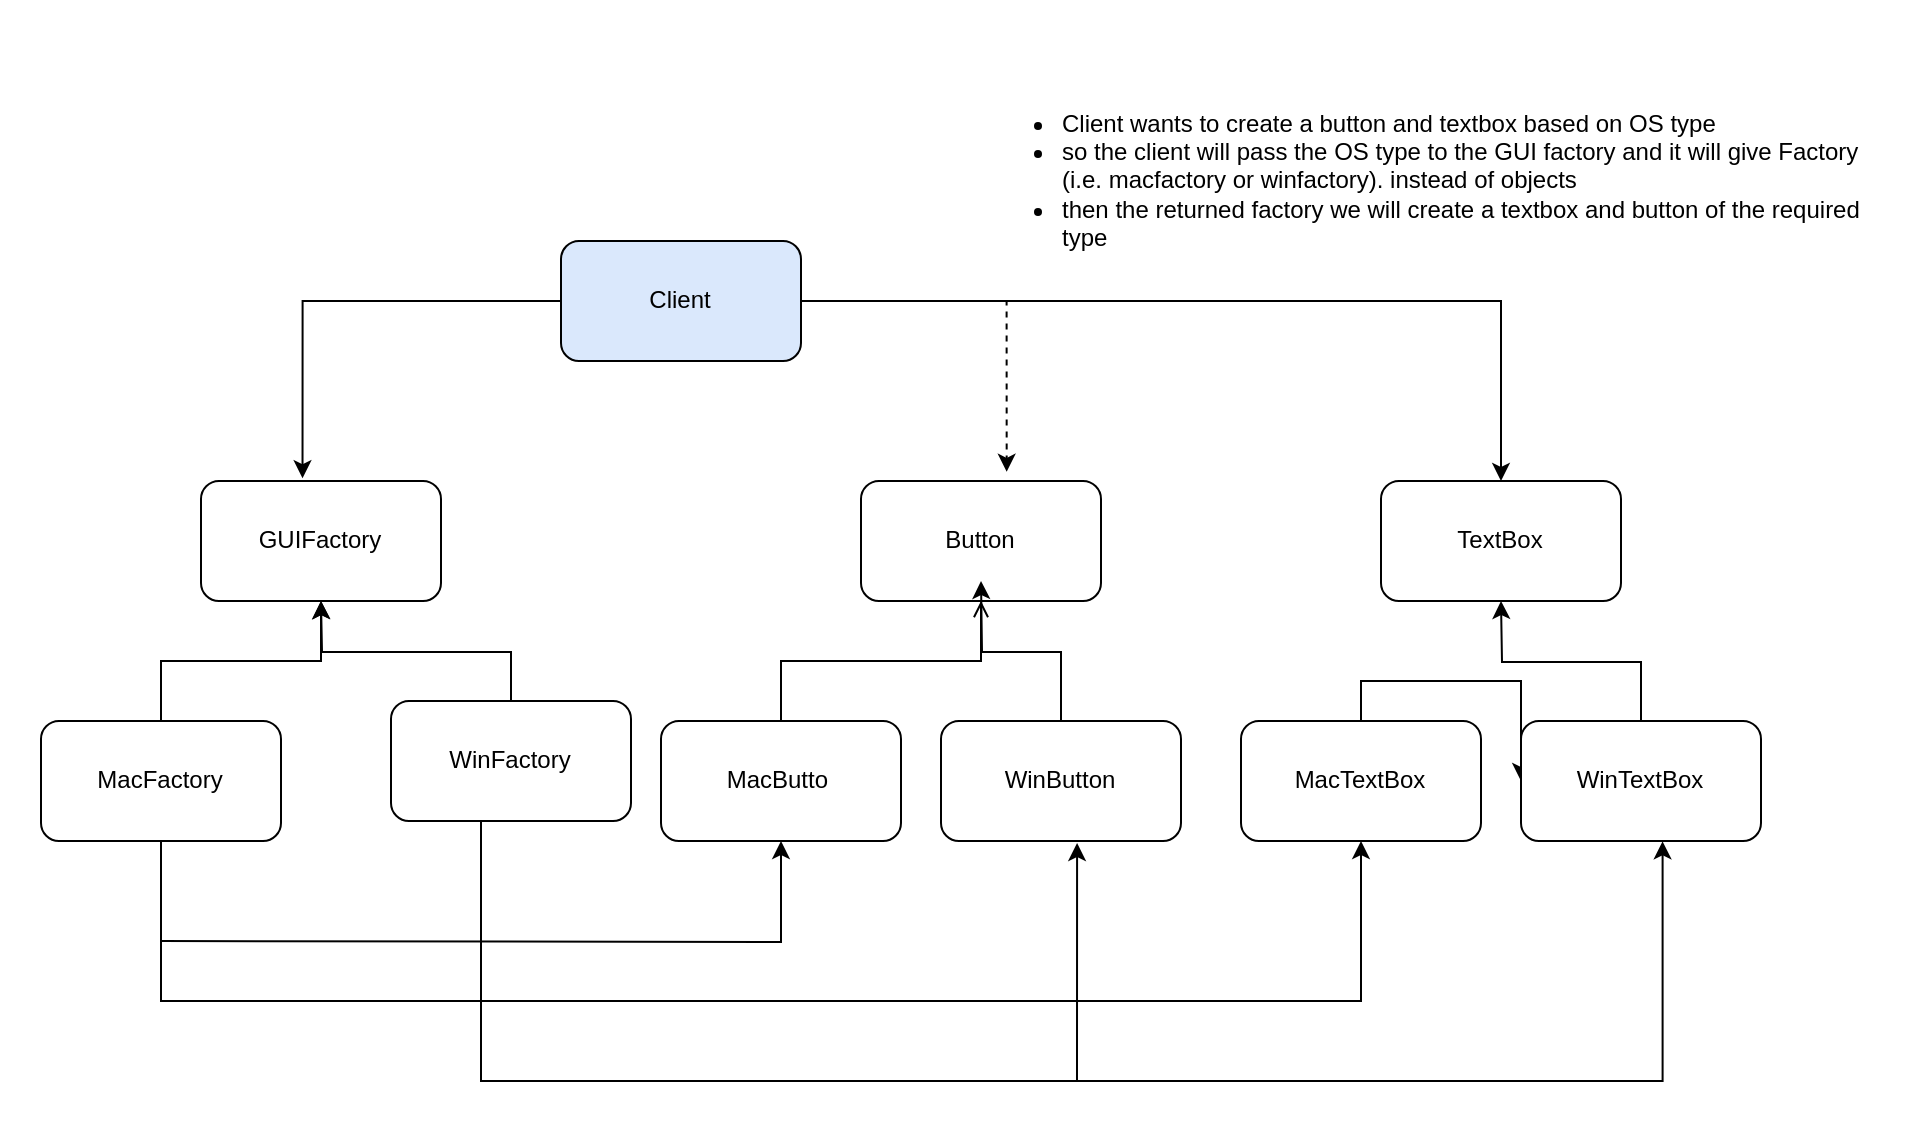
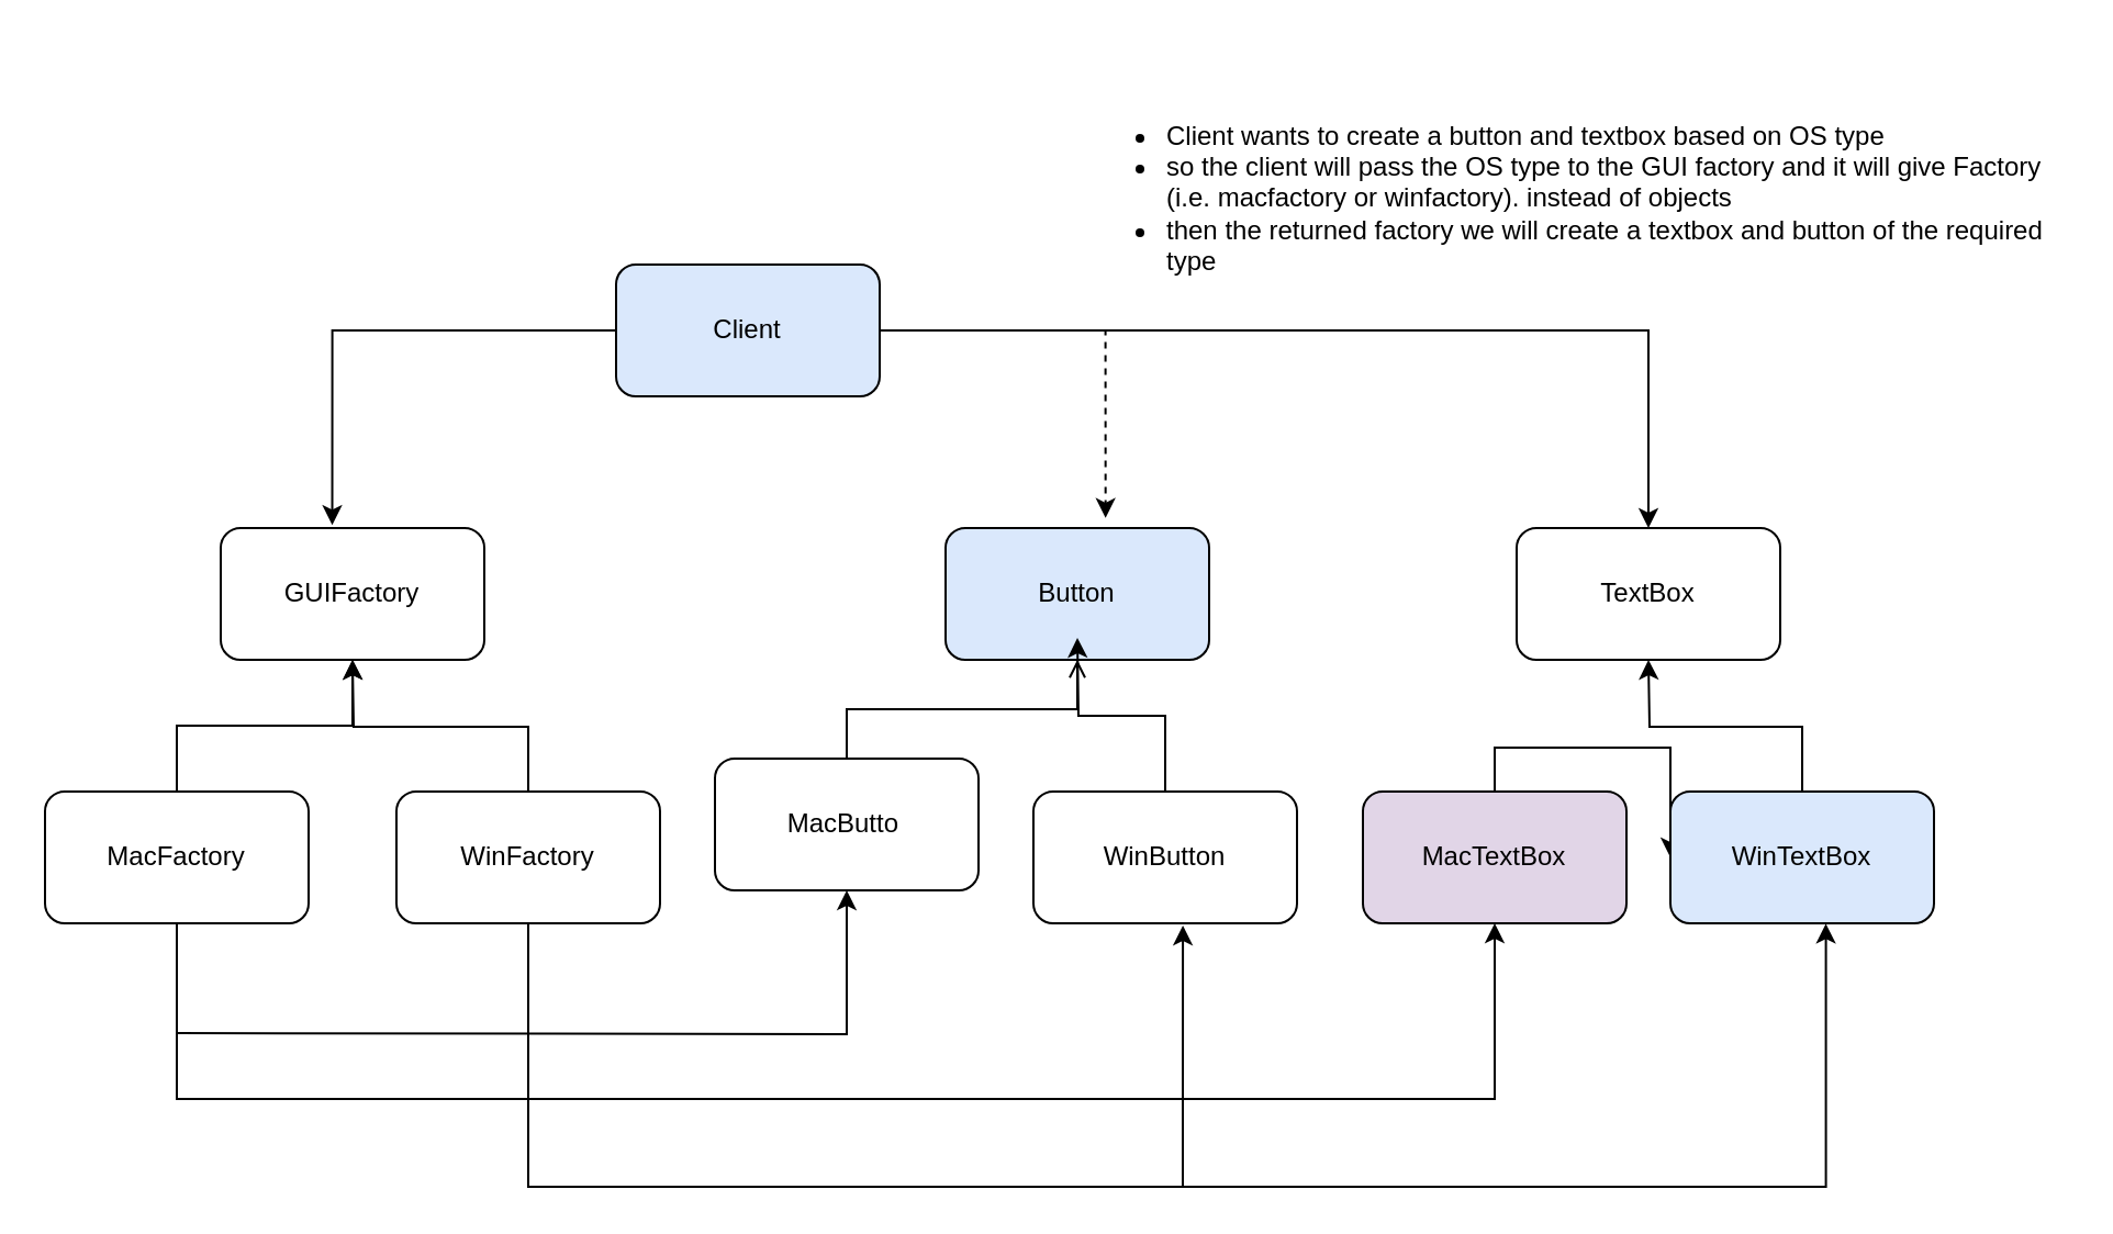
  <mxCell id="0" />
  <mxCell id="1" parent="0" />
  <mxCell id="2" style="edgeStyle=orthogonalEdgeStyle;rounded=0;orthogonalLoop=1;jettySize=auto;html=1;exitX=1;exitY=0.5;exitDx=0;exitDy=0;entryX=0.5;entryY=0;entryDx=0;entryDy=0;" parent="1" source="3" target="16" edge="1"><mxGeometry relative="1" as="geometry" /></mxCell>
  <mxCell id="3" value="Client" style="rounded=1;whiteSpace=wrap;html=1;fillColor=#dae8fc;" parent="1" vertex="1"><mxGeometry x="280" y="120" width="120" height="60" as="geometry" /></mxCell>
  <mxCell id="4" value="GUIFactory&lt;span style=&quot;color: rgba(0, 0, 0, 0); font-family: monospace; font-size: 0px; text-align: start; text-wrap: nowrap;&quot;&gt;%3CmxGraphModel%3E%3Croot%3E%3CmxCell%20id%3D%220%22%2F%3E%3CmxCell%20id%3D%221%22%20parent%3D%220%22%2F%3E%3CmxCell%20id%3D%222%22%20value%3D%22Client%22%20style%3D%22rounded%3D1%3BwhiteSpace%3Dwrap%3Bhtml%3D1%3B%22%20vertex%3D%221%22%20parent%3D%221%22%3E%3CmxGeometry%20x%3D%2230%22%20y%3D%22110%22%20width%3D%22120%22%20height%3D%2260%22%20as%3D%22geometry%22%2F%3E%3C%2FmxCell%3E%3C%2Froot%3E%3C%2FmxGraphModel%3E&lt;/span&gt;" style="rounded=1;whiteSpace=wrap;html=1;" parent="1" vertex="1"><mxGeometry x="100" y="240" width="120" height="60" as="geometry" /></mxCell>
  <mxCell id="5" style="edgeStyle=orthogonalEdgeStyle;rounded=0;orthogonalLoop=1;jettySize=auto;html=1;exitX=0.5;exitY=0;exitDx=0;exitDy=0;entryX=0.5;entryY=1;entryDx=0;entryDy=0;" parent="1" source="8" target="4" edge="1"><mxGeometry relative="1" as="geometry" /></mxCell>
  <mxCell id="6" style="edgeStyle=orthogonalEdgeStyle;rounded=0;orthogonalLoop=1;jettySize=auto;html=1;exitX=0.5;exitY=1;exitDx=0;exitDy=0;entryX=0.5;entryY=1;entryDx=0;entryDy=0;" parent="1" target="13" edge="1"><mxGeometry relative="1" as="geometry"><mxPoint x="80" y="470" as="sourcePoint" /><mxPoint x="400" y="430" as="targetPoint" /></mxGeometry></mxCell>
  <mxCell id="7" style="edgeStyle=orthogonalEdgeStyle;rounded=0;orthogonalLoop=1;jettySize=auto;html=1;entryX=0.5;entryY=1;entryDx=0;entryDy=0;" parent="1" target="18" edge="1"><mxGeometry relative="1" as="geometry"><mxPoint x="80" y="420" as="sourcePoint" /><mxPoint x="680" y="470" as="targetPoint" /><Array as="points"><mxPoint x="80" y="500" /><mxPoint x="680" y="500" /></Array></mxGeometry></mxCell>
  <mxCell id="8" value="MacFactory" style="rounded=1;whiteSpace=wrap;html=1;" parent="1" vertex="1"><mxGeometry x="20" y="360" width="120" height="60" as="geometry" /></mxCell>
  <mxCell id="9" style="edgeStyle=orthogonalEdgeStyle;rounded=0;orthogonalLoop=1;jettySize=auto;html=1;exitX=0.5;exitY=0;exitDx=0;exitDy=0;" parent="1" source="10" edge="1"><mxGeometry relative="1" as="geometry"><mxPoint x="160" y="300" as="targetPoint" /></mxGeometry></mxCell>
- <mxCell id="10" value="WinFactory" style="rounded=1;whiteSpace=wrap;html=1;" parent="1" vertex="1"><mxGeometry x="195" y="350" width="120" height="60" as="geometry" /></mxCell>
- <mxCell id="11" value="Button" style="rounded=1;whiteSpace=wrap;html=1;" parent="1" vertex="1"><mxGeometry x="430" y="240" width="120" height="60" as="geometry" /></mxCell>
+ <mxCell id="10" value="WinFactory" style="rounded=1;whiteSpace=wrap;html=1;" parent="1" vertex="1"><mxGeometry x="180" y="360" width="120" height="60" as="geometry" /></mxCell>
+ <mxCell id="11" value="Button" style="rounded=1;whiteSpace=wrap;html=1;fillColor=#dae8fc;" parent="1" vertex="1"><mxGeometry x="430" y="240" width="120" height="60" as="geometry" /></mxCell>
  <mxCell id="12" style="edgeStyle=orthogonalEdgeStyle;rounded=0;orthogonalLoop=1;jettySize=auto;html=1;exitX=0.5;exitY=0;exitDx=0;exitDy=0;endArrow=open;" parent="1" source="13" target="11" edge="1"><mxGeometry relative="1" as="geometry" /></mxCell>
- <mxCell id="13" value="MacButto&lt;span style=&quot;white-space: pre;&quot;&gt;&#09;&lt;/span&gt;" style="rounded=1;whiteSpace=wrap;html=1;" parent="1" vertex="1"><mxGeometry x="330" y="360" width="120" height="60" as="geometry" /></mxCell>
+ <mxCell id="13" value="MacButto&lt;span style=&quot;white-space: pre;&quot;&gt;&#09;&lt;/span&gt;" style="rounded=1;whiteSpace=wrap;html=1;" parent="1" vertex="1"><mxGeometry x="325" y="345" width="120" height="60" as="geometry" /></mxCell>
  <mxCell id="14" style="edgeStyle=orthogonalEdgeStyle;rounded=0;orthogonalLoop=1;jettySize=auto;html=1;exitX=0.5;exitY=0;exitDx=0;exitDy=0;" parent="1" source="15" edge="1"><mxGeometry relative="1" as="geometry"><mxPoint x="490" y="290" as="targetPoint" /></mxGeometry></mxCell>
  <mxCell id="15" value="WinButton" style="rounded=1;whiteSpace=wrap;html=1;" parent="1" vertex="1"><mxGeometry x="470" y="360" width="120" height="60" as="geometry" /></mxCell>
  <mxCell id="16" value="TextBox" style="rounded=1;whiteSpace=wrap;html=1;" parent="1" vertex="1"><mxGeometry x="690" y="240" width="120" height="60" as="geometry" /></mxCell>
  <mxCell id="17" style="edgeStyle=orthogonalEdgeStyle;rounded=0;orthogonalLoop=1;jettySize=auto;html=1;exitX=0.5;exitY=0;exitDx=0;exitDy=0;" parent="1" source="18" target="20" edge="1"><mxGeometry relative="1" as="geometry" /></mxCell>
- <mxCell id="18" value="MacTextBox" style="rounded=1;whiteSpace=wrap;html=1;" parent="1" vertex="1"><mxGeometry x="620" y="360" width="120" height="60" as="geometry" /></mxCell>
+ <mxCell id="18" value="MacTextBox" style="rounded=1;whiteSpace=wrap;html=1;fillColor=#e1d5e7;" parent="1" vertex="1"><mxGeometry x="620" y="360" width="120" height="60" as="geometry" /></mxCell>
  <mxCell id="19" style="edgeStyle=orthogonalEdgeStyle;rounded=0;orthogonalLoop=1;jettySize=auto;html=1;exitX=0.5;exitY=0;exitDx=0;exitDy=0;" parent="1" source="20" edge="1"><mxGeometry relative="1" as="geometry"><mxPoint x="750" y="300" as="targetPoint" /></mxGeometry></mxCell>
- <mxCell id="20" value="WinTextBox" style="rounded=1;whiteSpace=wrap;html=1;" parent="1" vertex="1"><mxGeometry x="760" y="360" width="120" height="60" as="geometry" /></mxCell>
+ <mxCell id="20" value="WinTextBox" style="rounded=1;whiteSpace=wrap;html=1;fillColor=#dae8fc;" parent="1" vertex="1"><mxGeometry x="760" y="360" width="120" height="60" as="geometry" /></mxCell>
  <mxCell id="21" style="edgeStyle=orthogonalEdgeStyle;rounded=0;orthogonalLoop=1;jettySize=auto;html=1;exitX=0;exitY=0.5;exitDx=0;exitDy=0;entryX=0.423;entryY=-0.023;entryDx=0;entryDy=0;entryPerimeter=0;" parent="1" source="3" target="4" edge="1"><mxGeometry relative="1" as="geometry" /></mxCell>
  <mxCell id="22" style="edgeStyle=orthogonalEdgeStyle;rounded=0;orthogonalLoop=1;jettySize=auto;html=1;exitX=0.5;exitY=1;exitDx=0;exitDy=0;entryX=0.567;entryY=1.017;entryDx=0;entryDy=0;entryPerimeter=0;" parent="1" source="10" target="15" edge="1"><mxGeometry relative="1" as="geometry"><Array as="points"><mxPoint x="240" y="540" /><mxPoint x="538" y="540" /></Array></mxGeometry></mxCell>
  <mxCell id="23" style="edgeStyle=orthogonalEdgeStyle;rounded=0;orthogonalLoop=1;jettySize=auto;html=1;exitX=0.5;exitY=1;exitDx=0;exitDy=0;entryX=0.59;entryY=1.003;entryDx=0;entryDy=0;entryPerimeter=0;" parent="1" source="10" target="20" edge="1"><mxGeometry relative="1" as="geometry"><Array as="points"><mxPoint x="240" y="540" /><mxPoint x="831" y="540" /></Array></mxGeometry></mxCell>
  <mxCell id="24" style="edgeStyle=orthogonalEdgeStyle;rounded=0;orthogonalLoop=1;jettySize=auto;html=1;exitX=1;exitY=0.5;exitDx=0;exitDy=0;entryX=0.607;entryY=-0.077;entryDx=0;entryDy=0;entryPerimeter=0;dashed=1;" parent="1" source="3" target="11" edge="1"><mxGeometry relative="1" as="geometry" /></mxCell>
  <mxCell id="25" value="&lt;ul&gt;&lt;li style=&quot;text-align: left;&quot;&gt;Client wants to create a button and textbox based on OS type&lt;/li&gt;&lt;li style=&quot;text-align: left;&quot;&gt;so the client will pass the OS type to the GUI factory and it will give Factory (i.e. macfactory or winfactory). instead of objects&amp;nbsp;&lt;/li&gt;&lt;li style=&quot;text-align: left;&quot;&gt;then the returned factory we will create a textbox and button of the required type&lt;/li&gt;&lt;/ul&gt;" style="text;html=1;align=center;verticalAlign=middle;whiteSpace=wrap;rounded=0;" parent="1" vertex="1"><mxGeometry x="490" y="20" width="450" height="140" as="geometry" /></mxCell>
